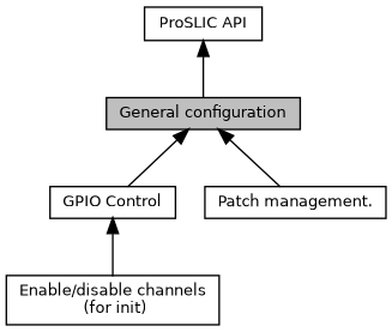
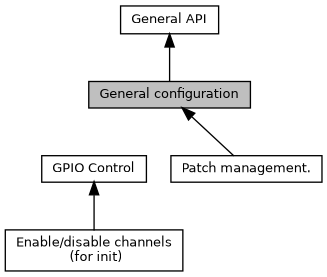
  digraph {
    rankdir=TB
    node [color=black fillcolor=white fontname=Helvetica fontsize=10 shape=record style=filled]
    edge [dir=back fontname=Helvetica fontsize=10 labelfontname=Helvetica labelfontsize=10 shape=plaintext style=solid]
    n1 [height=0.2 label="GPIO Control" width=0.4]
    n2 [height=0.2 label="Enable/disable channels\l (for init)" width=0.4]
-   n3 [height=0.2 label="ProSLIC API" width=0.4]
+   n3 [height=0.2 label="General API" width=0.4]
    n4 [fillcolor=grey75 fontcolor=black height=0.2 label="General configuration" width=0.4]
    n5 [height=0.2 label="Patch management." width=0.4]
    n1 -> n2
    n3 -> n4
-   n4 -> n1
    n4 -> n5
  }
